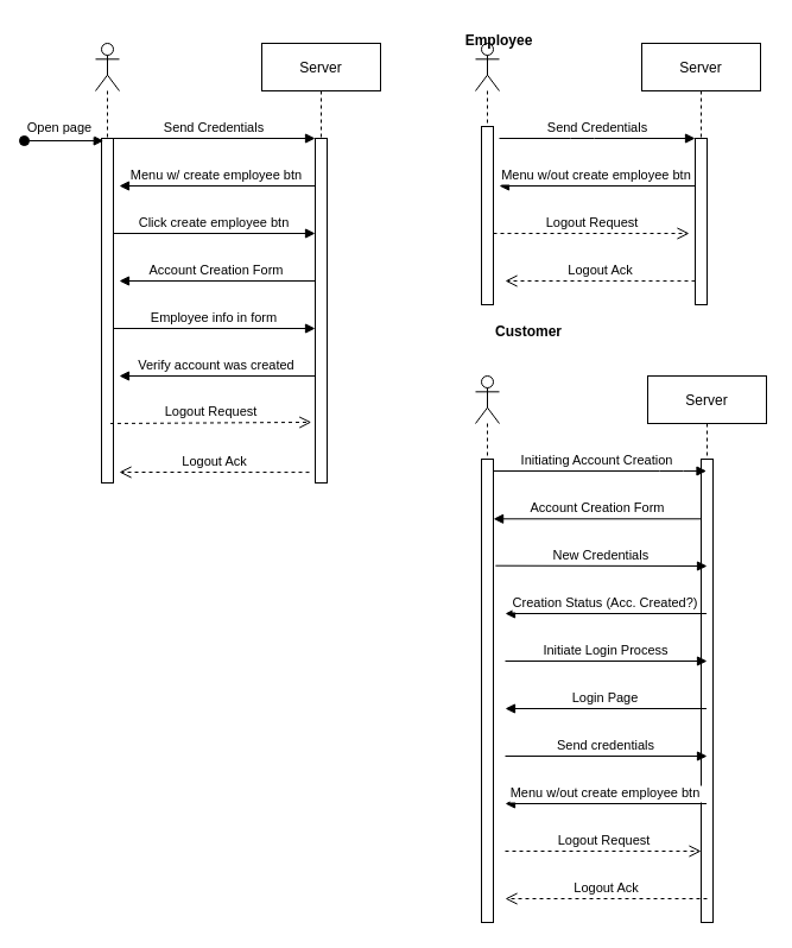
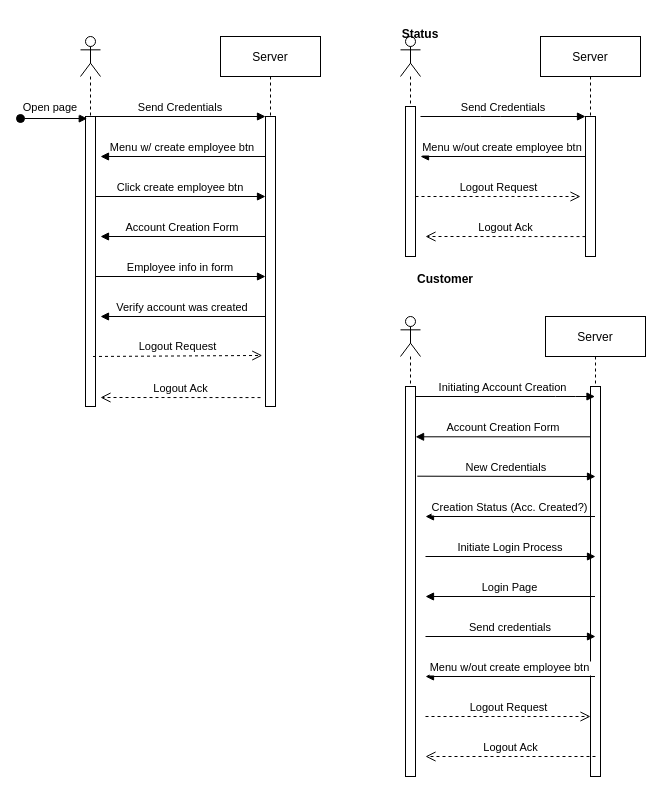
  <mxCell id="0" />
  <mxCell id="1" parent="0" />
  <mxCell id="2" value="Server" style="shape=umlLifeline;perimeter=lifelinePerimeter;container=1;collapsible=0;recursiveResize=0;rounded=0;shadow=0;strokeWidth=1;" vertex="1" parent="1"><mxGeometry x="220" y="36" width="100" height="370" as="geometry" /></mxCell>
  <mxCell id="3" value="" style="points=[];perimeter=orthogonalPerimeter;rounded=0;shadow=0;strokeWidth=1;" vertex="1" parent="2"><mxGeometry x="45" y="80" width="10" height="290" as="geometry" /></mxCell>
  <mxCell id="4" value="Click create employee btn" style="verticalAlign=bottom;endArrow=block;entryX=0;entryY=0;shadow=0;strokeWidth=1;" edge="1" parent="2"><mxGeometry relative="1" as="geometry"><mxPoint x="-125" y="160.0" as="sourcePoint" /><mxPoint x="45" y="160.0" as="targetPoint" /></mxGeometry></mxCell>
  <mxCell id="5" value="Employee info in form" style="verticalAlign=bottom;endArrow=block;entryX=0;entryY=0;shadow=0;strokeWidth=1;" edge="1" parent="2"><mxGeometry relative="1" as="geometry"><mxPoint x="-125" y="240.0" as="sourcePoint" /><mxPoint x="45" y="240.0" as="targetPoint" /></mxGeometry></mxCell>
  <mxCell id="6" value="Account Creation Form" style="verticalAlign=bottom;endArrow=block;entryX=1;entryY=0;shadow=0;strokeWidth=1;" edge="1" parent="2"><mxGeometry relative="1" as="geometry"><mxPoint x="45" y="200" as="sourcePoint" /><mxPoint x="-120" y="200" as="targetPoint" /></mxGeometry></mxCell>
  <mxCell id="7" value="Verify account was created" style="verticalAlign=bottom;endArrow=block;entryX=1;entryY=0;shadow=0;strokeWidth=1;" edge="1" parent="2"><mxGeometry relative="1" as="geometry"><mxPoint x="45" y="280" as="sourcePoint" /><mxPoint x="-120" y="280" as="targetPoint" /></mxGeometry></mxCell>
  <mxCell id="8" value="Send Credentials" style="verticalAlign=bottom;endArrow=block;entryX=0;entryY=0;shadow=0;strokeWidth=1;" edge="1" parent="1" source="31" target="3"><mxGeometry relative="1" as="geometry"><mxPoint x="195" y="116" as="sourcePoint" /></mxGeometry></mxCell>
  <mxCell id="9" value="Menu w/ create employee btn" style="verticalAlign=bottom;endArrow=block;entryX=1;entryY=0;shadow=0;strokeWidth=1;" edge="1" parent="1" source="3"><mxGeometry relative="1" as="geometry"><mxPoint x="160" y="156" as="sourcePoint" /><mxPoint x="100" y="156" as="targetPoint" /></mxGeometry></mxCell>
  <mxCell id="10" value="Server" style="shape=umlLifeline;perimeter=lifelinePerimeter;container=1;collapsible=0;recursiveResize=0;rounded=0;shadow=0;strokeWidth=1;" vertex="1" parent="1"><mxGeometry x="540" y="36" width="100" height="220" as="geometry" /></mxCell>
  <mxCell id="11" value="" style="points=[];perimeter=orthogonalPerimeter;rounded=0;shadow=0;strokeWidth=1;" vertex="1" parent="10"><mxGeometry x="45" y="80" width="10" height="140" as="geometry" /></mxCell>
  <mxCell id="12" value="Logout Request" style="html=1;verticalAlign=bottom;endArrow=open;dashed=1;endSize=8;rounded=0;" edge="1" parent="10"><mxGeometry relative="1" as="geometry"><mxPoint x="-125" y="160" as="sourcePoint" /><mxPoint x="40" y="160" as="targetPoint" /></mxGeometry></mxCell>
  <mxCell id="13" value="Logout Ack" style="html=1;verticalAlign=bottom;endArrow=open;dashed=1;endSize=8;rounded=0;" edge="1" parent="10"><mxGeometry relative="1" as="geometry"><mxPoint x="45" y="200.08" as="sourcePoint" /><mxPoint x="-115" y="200" as="targetPoint" /></mxGeometry></mxCell>
  <mxCell id="14" value="Send Credentials" style="verticalAlign=bottom;endArrow=block;entryX=0;entryY=0;shadow=0;strokeWidth=1;" edge="1" parent="1" target="11"><mxGeometry relative="1" as="geometry"><mxPoint x="420" y="116" as="sourcePoint" /><Array as="points"><mxPoint x="490" y="116" /></Array></mxGeometry></mxCell>
  <mxCell id="15" value="Menu w/out create employee btn" style="verticalAlign=bottom;endArrow=block;entryX=1;entryY=0;shadow=0;strokeWidth=1;" edge="1" parent="1" source="11"><mxGeometry relative="1" as="geometry"><mxPoint x="480" y="156" as="sourcePoint" /><mxPoint x="420" y="156" as="targetPoint" /></mxGeometry></mxCell>
  <mxCell id="16" value="Logout Ack" style="html=1;verticalAlign=bottom;endArrow=open;dashed=1;endSize=8;rounded=0;" edge="1" parent="1"><mxGeometry relative="1" as="geometry"><mxPoint x="260" y="397.08" as="sourcePoint" /><mxPoint x="100" y="397" as="targetPoint" /></mxGeometry></mxCell>
  <mxCell id="17" value="Server" style="shape=umlLifeline;perimeter=lifelinePerimeter;container=1;collapsible=0;recursiveResize=0;rounded=0;shadow=0;strokeWidth=1;" vertex="1" parent="1"><mxGeometry x="545" y="316" width="100" height="460" as="geometry" /></mxCell>
  <mxCell id="18" value="" style="points=[];perimeter=orthogonalPerimeter;rounded=0;shadow=0;strokeWidth=1;" vertex="1" parent="17"><mxGeometry x="45" y="70" width="10" height="390" as="geometry" /></mxCell>
  <mxCell id="19" value="Initiating Account Creation" style="verticalAlign=bottom;endArrow=block;shadow=0;strokeWidth=1;startArrow=none;" edge="1" parent="1" source="36"><mxGeometry relative="1" as="geometry"><mxPoint x="520" y="396" as="sourcePoint" /><mxPoint x="594.5" y="396" as="targetPoint" /><Array as="points"><mxPoint x="565" y="396" /></Array></mxGeometry></mxCell>
  <mxCell id="20" value="Account Creation Form" style="verticalAlign=bottom;endArrow=block;entryX=1.008;entryY=0.129;shadow=0;strokeWidth=1;entryDx=0;entryDy=0;entryPerimeter=0;" edge="1" parent="1" source="18" target="37"><mxGeometry relative="1" as="geometry"><mxPoint x="485" y="436" as="sourcePoint" /><mxPoint x="425" y="436" as="targetPoint" /></mxGeometry></mxCell>
  <mxCell id="21" value="New Credentials" style="verticalAlign=bottom;endArrow=block;entryX=0;entryY=0;shadow=0;strokeWidth=1;exitX=1.184;exitY=0.23;exitDx=0;exitDy=0;exitPerimeter=0;" edge="1" parent="1" source="37"><mxGeometry relative="1" as="geometry"><mxPoint x="425" y="476" as="sourcePoint" /><mxPoint x="595" y="476" as="targetPoint" /></mxGeometry></mxCell>
  <mxCell id="22" value="Creation Status (Acc. Created?)" style="verticalAlign=bottom;endArrow=block;shadow=0;strokeWidth=1;" edge="1" parent="1"><mxGeometry relative="1" as="geometry"><mxPoint x="594.5" y="516" as="sourcePoint" /><mxPoint x="425" y="516" as="targetPoint" /></mxGeometry></mxCell>
  <mxCell id="23" value="Initiate Login Process" style="verticalAlign=bottom;endArrow=block;entryX=0;entryY=0;shadow=0;strokeWidth=1;" edge="1" parent="1"><mxGeometry relative="1" as="geometry"><mxPoint x="425" y="556" as="sourcePoint" /><mxPoint x="595" y="556" as="targetPoint" /></mxGeometry></mxCell>
  <mxCell id="24" value="Login Page" style="verticalAlign=bottom;endArrow=block;shadow=0;strokeWidth=1;" edge="1" parent="1"><mxGeometry relative="1" as="geometry"><mxPoint x="594.5" y="596" as="sourcePoint" /><mxPoint x="425" y="596" as="targetPoint" /></mxGeometry></mxCell>
  <mxCell id="25" value="Menu w/out create employee btn" style="verticalAlign=bottom;endArrow=block;shadow=0;strokeWidth=1;" edge="1" parent="1"><mxGeometry relative="1" as="geometry"><mxPoint x="594.5" y="676" as="sourcePoint" /><mxPoint x="425" y="676" as="targetPoint" /></mxGeometry></mxCell>
  <mxCell id="26" value="Send credentials" style="verticalAlign=bottom;endArrow=block;entryX=0;entryY=0;shadow=0;strokeWidth=1;" edge="1" parent="1"><mxGeometry relative="1" as="geometry"><mxPoint x="425" y="636" as="sourcePoint" /><mxPoint x="595" y="636" as="targetPoint" /></mxGeometry></mxCell>
  <mxCell id="27" value="Logout Ack" style="html=1;verticalAlign=bottom;endArrow=open;dashed=1;endSize=8;rounded=0;" edge="1" parent="1"><mxGeometry relative="1" as="geometry"><mxPoint x="595" y="756" as="sourcePoint" /><mxPoint x="425" y="756" as="targetPoint" /><Array as="points"><mxPoint x="565" y="756" /></Array></mxGeometry></mxCell>
  <mxCell id="28" value="" style="shape=umlLifeline;participant=umlActor;perimeter=lifelinePerimeter;whiteSpace=wrap;html=1;container=1;collapsible=0;recursiveResize=0;verticalAlign=top;spacingTop=36;outlineConnect=0;" vertex="1" parent="1"><mxGeometry x="400" y="36" width="20" height="220" as="geometry" /></mxCell>
  <mxCell id="29" value="" style="points=[];perimeter=orthogonalPerimeter;rounded=0;shadow=0;strokeWidth=1;" vertex="1" parent="28"><mxGeometry x="5" y="70" width="10" height="150" as="geometry" /></mxCell>
  <mxCell id="30" value="" style="shape=umlLifeline;participant=umlActor;perimeter=lifelinePerimeter;whiteSpace=wrap;html=1;container=1;collapsible=0;recursiveResize=0;verticalAlign=top;spacingTop=36;outlineConnect=0;" vertex="1" parent="1"><mxGeometry x="80" y="36" width="20" height="370" as="geometry" /></mxCell>
  <mxCell id="31" value="" style="points=[];perimeter=orthogonalPerimeter;rounded=0;shadow=0;strokeWidth=1;" vertex="1" parent="30"><mxGeometry x="5" y="80" width="10" height="290" as="geometry" /></mxCell>
  <mxCell id="32" value="Logout Request" style="html=1;verticalAlign=bottom;endArrow=open;dashed=1;endSize=8;rounded=0;entryX=-0.322;entryY=0.824;entryDx=0;entryDy=0;entryPerimeter=0;" edge="1" parent="1" target="3"><mxGeometry relative="1" as="geometry"><mxPoint x="92.5" y="356" as="sourcePoint" /><mxPoint x="257.5" y="356" as="targetPoint" /></mxGeometry></mxCell>
  <mxCell id="33" value="Customer" style="text;align=center;fontStyle=1;verticalAlign=middle;spacingLeft=3;spacingRight=3;strokeColor=none;rotatable=0;points=[[0,0.5],[1,0.5]];portConstraint=eastwest;" vertex="1" parent="1"><mxGeometry x="405" y="265" width="80" height="26" as="geometry" /></mxCell>
  <mxCell id="34" value="Open page" style="verticalAlign=bottom;startArrow=oval;endArrow=block;startSize=8;shadow=0;strokeWidth=1;entryX=0.176;entryY=0.007;entryDx=0;entryDy=0;entryPerimeter=0;" edge="1" parent="1" target="31"><mxGeometry x="-0.101" y="2" relative="1" as="geometry"><mxPoint x="20" y="118" as="sourcePoint" /><mxPoint x="80" y="116" as="targetPoint" /><mxPoint as="offset" /></mxGeometry></mxCell>
  <mxCell id="35" value="Logout Request" style="html=1;verticalAlign=bottom;endArrow=open;dashed=1;endSize=8;rounded=0;" edge="1" parent="1"><mxGeometry relative="1" as="geometry"><mxPoint x="425" y="716" as="sourcePoint" /><mxPoint x="590" y="716" as="targetPoint" /></mxGeometry></mxCell>
  <mxCell id="36" value="" style="shape=umlLifeline;participant=umlActor;perimeter=lifelinePerimeter;whiteSpace=wrap;html=1;container=1;collapsible=0;recursiveResize=0;verticalAlign=top;spacingTop=36;outlineConnect=0;" vertex="1" parent="1"><mxGeometry x="400" y="316" width="20" height="440" as="geometry" /></mxCell>
  <mxCell id="37" value="" style="points=[];perimeter=orthogonalPerimeter;rounded=0;shadow=0;strokeWidth=1;" vertex="1" parent="36"><mxGeometry x="5" y="70" width="10" height="390" as="geometry" /></mxCell>
  <mxCell id="38" value="" style="verticalAlign=bottom;endArrow=none;shadow=0;strokeWidth=1;" edge="1" parent="36" source="37" target="36"><mxGeometry relative="1" as="geometry"><mxPoint x="-345" y="80" as="sourcePoint" /><mxPoint x="194.5" y="80" as="targetPoint" /><Array as="points" /></mxGeometry></mxCell>
- <mxCell id="39" value="Employee" style="text;align=center;fontStyle=1;verticalAlign=middle;spacingLeft=3;spacingRight=3;strokeColor=none;rotatable=0;points=[[0,0.5],[1,0.5]];portConstraint=eastwest;" vertex="1" parent="1"><mxGeometry x="380" y="20" width="80" height="26" as="geometry" /></mxCell>
+ <mxCell id="39" value="Status" style="text;align=center;fontStyle=1;verticalAlign=middle;spacingLeft=3;spacingRight=3;strokeColor=none;rotatable=0;points=[[0,0.5],[1,0.5]];portConstraint=eastwest;" vertex="1" parent="1"><mxGeometry x="380" y="20" width="80" height="26" as="geometry" /></mxCell>
